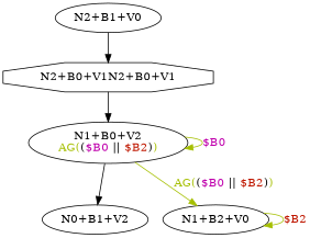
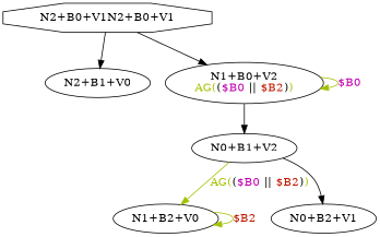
  digraph {
    n1 [label=<N2+B0+V1N2+B0+V1> shape=octagon]
    n2 [label=<N2+B1+V0>]
    n3 [label=<N1+B0+V2<BR/><FONT COLOR="0.18999974 1 0.75">AG(<FONT COLOR="black">(<FONT COLOR="0.8499997 1 0.75">$B0</FONT> || <FONT COLOR="0.019999743 1 0.75">$B2</FONT>)</FONT>)</FONT>>]
    n4 [label=<N0+B1+V2>]
    n5 [label=<N1+B2+V0>]
-   n2 -> n1
+   n6 [label=<N0+B2+V1>]
+   n1 -> n2
    n1 -> n3
    n3 -> n3 [color="0.18999974 1 0.75" label=<<FONT COLOR="0.8499997 1 0.75">$B0</FONT>>]
    n3 -> n4
-   n3 -> n5 [color="0.18999974 1 0.75" label=<<FONT COLOR="0.18999974 1 0.75">AG(<FONT COLOR="black">(<FONT COLOR="0.8499997 1 0.75">$B0</FONT> || <FONT COLOR="0.019999743 1 0.75">$B2</FONT>)</FONT>)</FONT>>]
+   n4 -> n5 [color="0.18999974 1 0.75" label=<<FONT COLOR="0.18999974 1 0.75">AG(<FONT COLOR="black">(<FONT COLOR="0.8499997 1 0.75">$B0</FONT> || <FONT COLOR="0.019999743 1 0.75">$B2</FONT>)</FONT>)</FONT>>]
+   n4 -> n6
    n5 -> n5 [color="0.18999974 1 0.75" label=<<FONT COLOR="0.019999743 1 0.75">$B2</FONT>>]
  }
